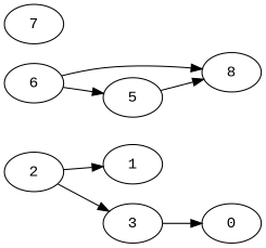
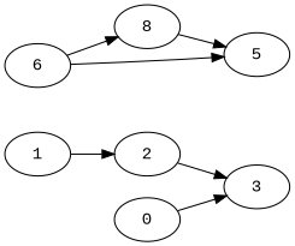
  digraph {
    fontname="Liberation Mono"
    rankdir=LR
    node [fontname="Liberation Mono"]
    edge [fontname="Liberation Mono"]
    1
    2
    3
    0
    n5 [label=8]
    5
    6
-   7
-   2 -> 1
+   1 -> 2
    2 -> 3
-   3 -> 0
-   5 -> n5
+   0 -> 3
+   n5 -> 5
    6 -> n5
    6 -> 5
  }
